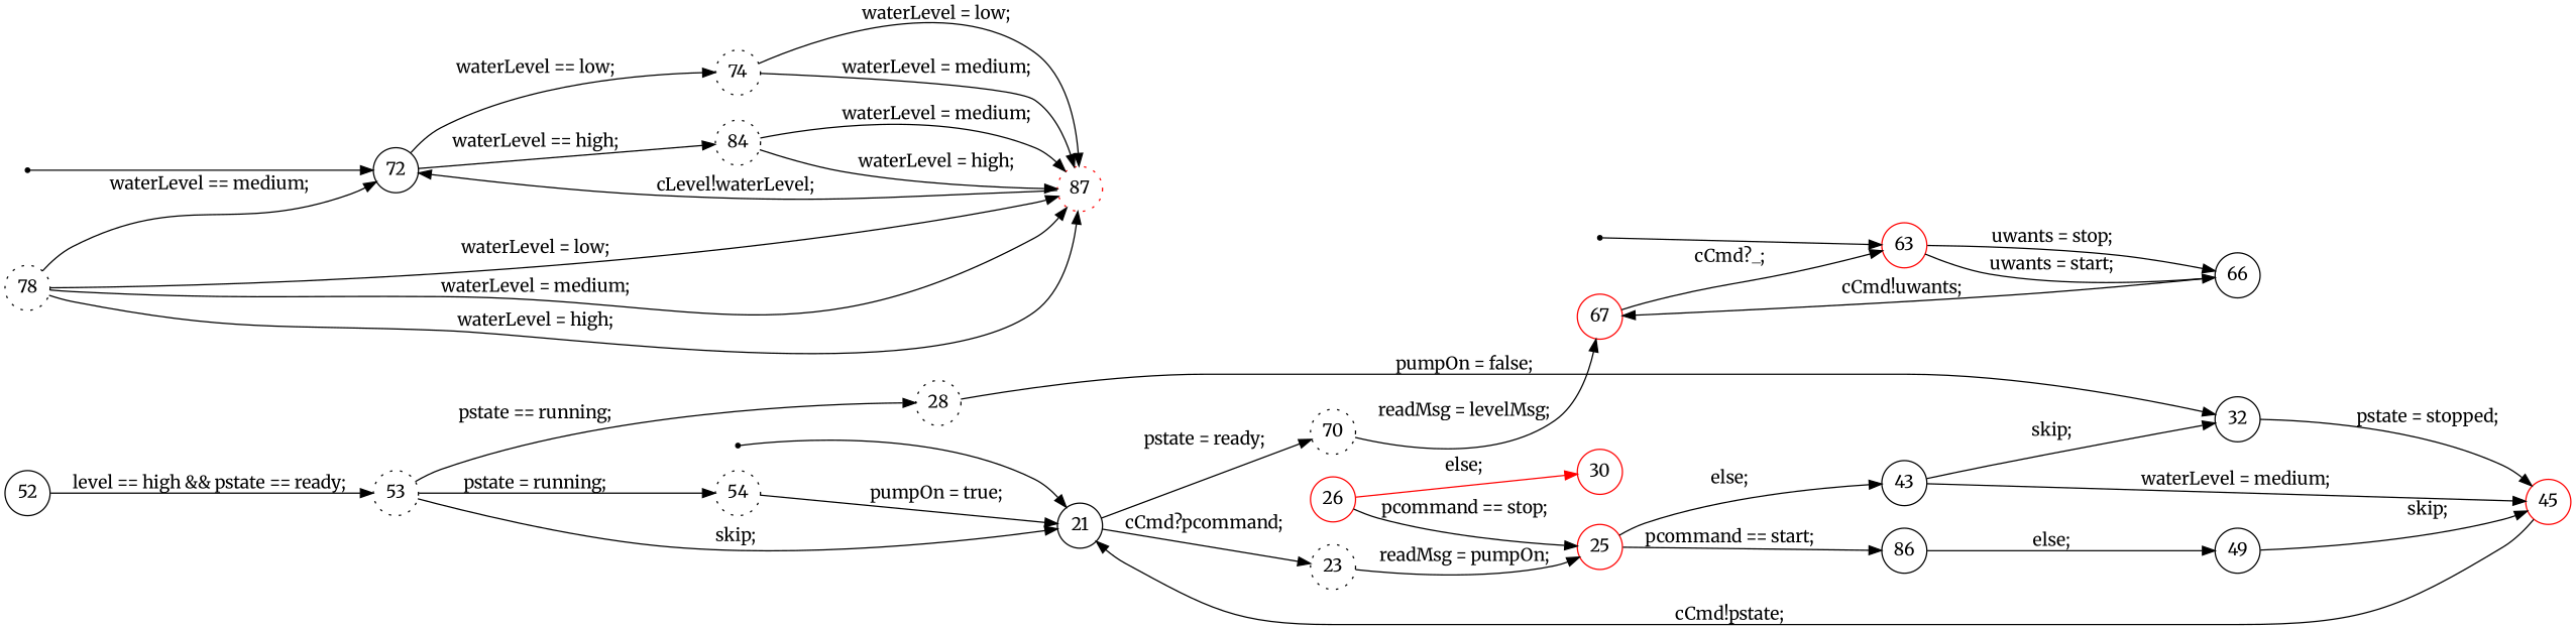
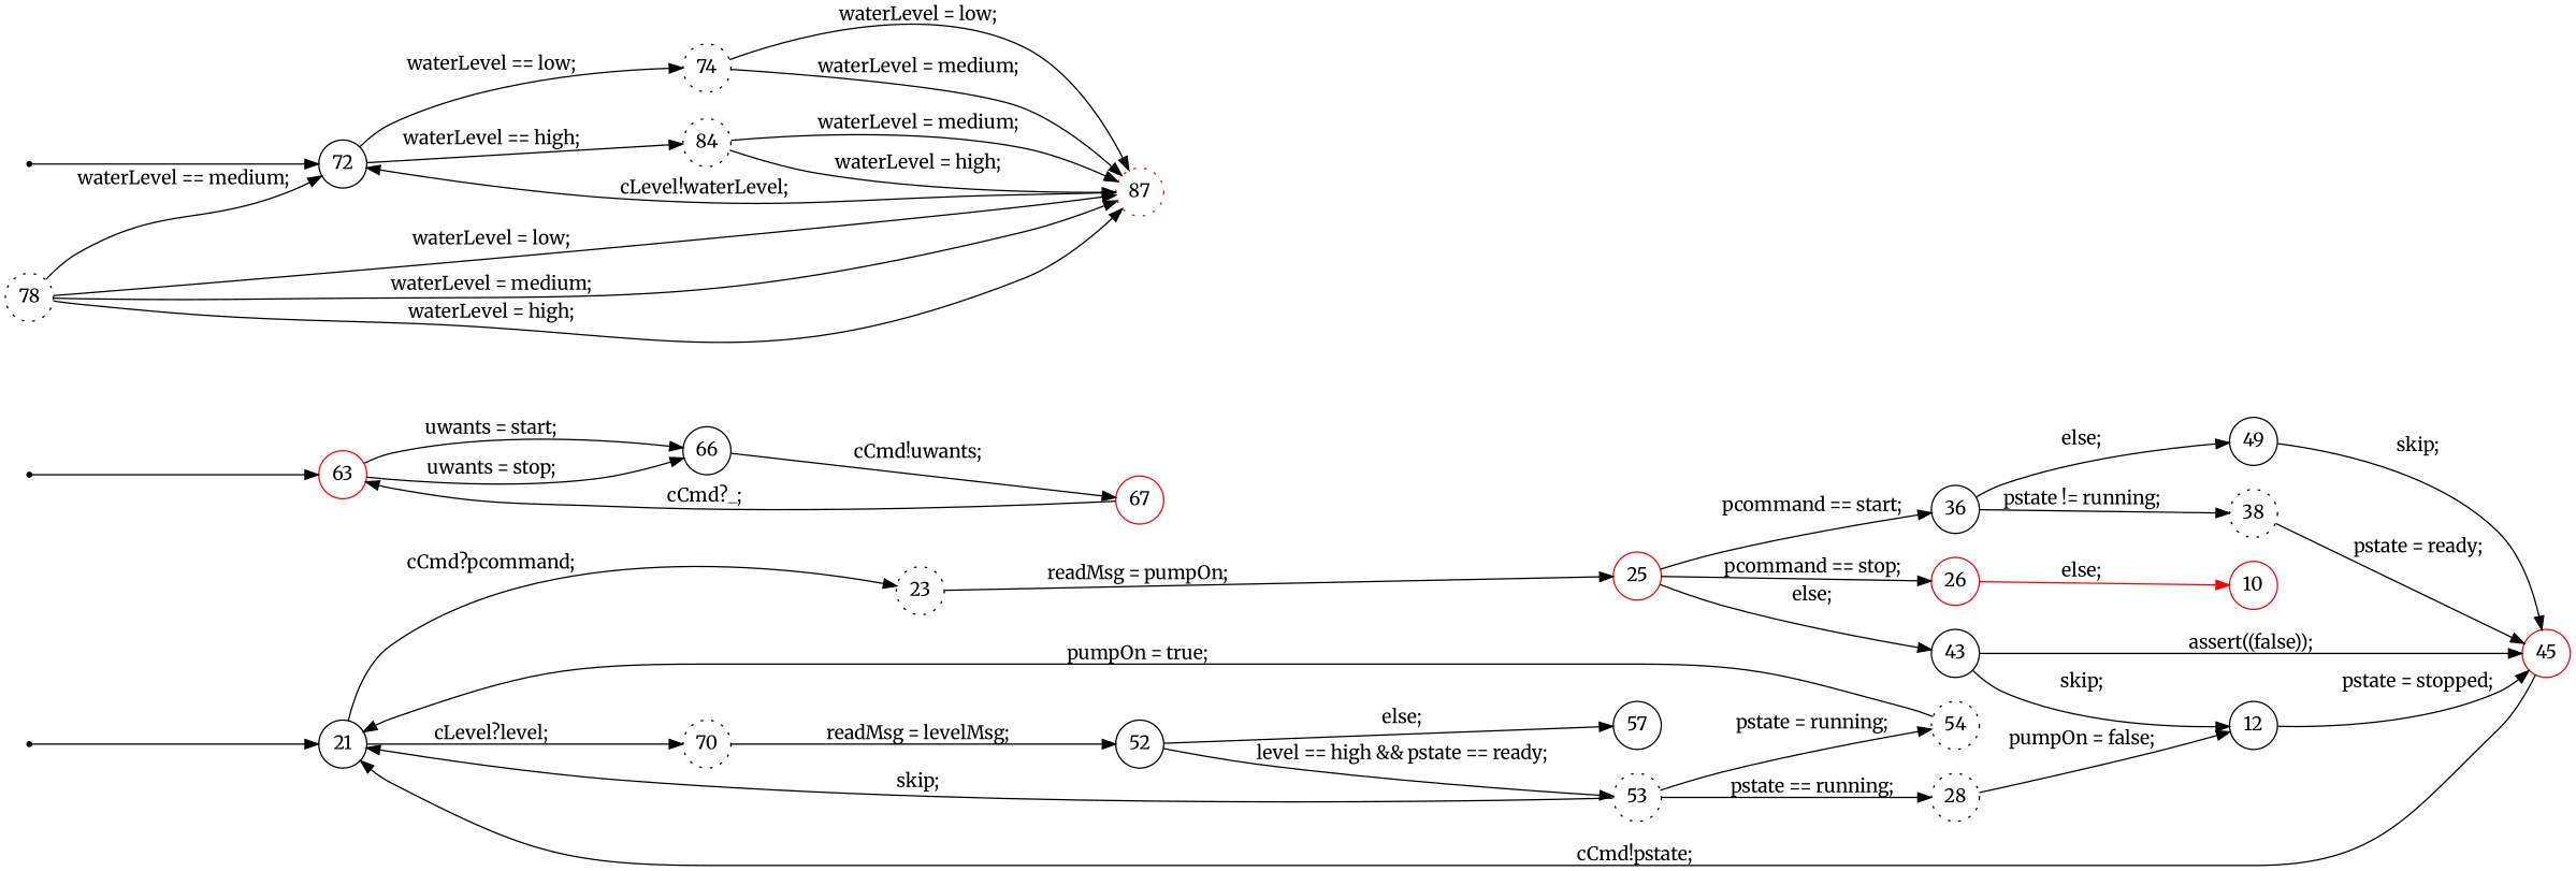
  digraph {
    fontname=Merriweather
    rankdir=LR
    node [fixedsize=true fontname=Merriweather shape=circle]
    edge [fontname=Merriweather]
    n1 [label=21]
    n2 [label=23 style=dotted]
    n3 [label=70 style=dotted]
    n4 [color=red label=25]
    n5 [label=52]
    s94457514602608 [shape=point fixedsize=""]
    n7 [color=red label=63]
    n8 [label=66]
    n9 [color=red label=67]
    s94457514607904 [shape=point fixedsize=""]
    n11 [label=72]
    n12 [label=74 style=dotted]
    n13 [label=84 style=dotted]
    n14 [color=red label=87 style=dotted]
    n15 [label=78 style=dotted]
    s94457514610096 [shape=point fixedsize=""]
    n17 [color=red label=26]
-   n18 [label=86]
+   n18 [label=36]
    n19 [label=43]
-   n20 [color=red label=30]
+   n20 [color=red label=10]
+   n21 [label=38 style=dotted]
    n22 [label=49]
-   n23 [label=32]
+   n23 [label=12]
    n24 [color=red label=45]
    n25 [label=28 style=dotted]
    n26 [label=53 style=dotted]
+   n27 [label=57]
    n28 [label=54 style=dotted]
    n1 -> n2 [label="cCmd?pcommand; "]
-   n1 -> n3 [label="pstate = ready; "]
+   n1 -> n3 [label="cLevel?level; "]
    n2 -> n4 [label="readMsg = pumpOn; "]
-   n3 -> n9 [label="readMsg = levelMsg; "]
-   n17 -> n4 [label="pcommand == stop; "]
+   n3 -> n5 [label="readMsg = levelMsg; "]
+   n4 -> n17 [label="pcommand == stop; "]
    n4 -> n18 [label="pcommand == start; "]
    n4 -> n19 [label="else; "]
    n5 -> n26 [label="level == high && pstate == ready; "]
+   n5 -> n27 [label="else; "]
    s94457514602608 -> n1
    n7 -> n8 [label="uwants = start; "]
    n7 -> n8 [label="uwants = stop; "]
    n8 -> n9 [label="cCmd!uwants; "]
    n9 -> n7 [label="cCmd?_; "]
    s94457514607904 -> n7
    n11 -> n12 [label="waterLevel == low; "]
    n11 -> n13 [label="waterLevel == high; "]
    n12 -> n14 [label="waterLevel = low; "]
    n12 -> n14 [label="waterLevel = medium; "]
    n13 -> n14 [label="waterLevel = medium; "]
    n13 -> n14 [label="waterLevel = high; "]
    n14 -> n11 [label="cLevel!waterLevel; "]
    n15 -> n11 [label="waterLevel == medium; "]
    n15 -> n14 [label="waterLevel = low; "]
    n15 -> n14 [label="waterLevel = medium; "]
    n15 -> n14 [label="waterLevel = high; "]
    s94457514610096 -> n11
    n17 -> n20 [color=red label="else; "]
+   n18 -> n21 [label="pstate != running; "]
    n18 -> n22 [label="else; "]
    n19 -> n23 [label="skip; "]
-   n19 -> n24 [label="waterLevel = medium; "]
+   n19 -> n24 [label="assert((false)); "]
+   n21 -> n24 [label="pstate = ready; "]
    n22 -> n24 [label="skip; "]
    n23 -> n24 [label="pstate = stopped; "]
    n24 -> n1 [label="cCmd!pstate; "]
    n25 -> n23 [label="pumpOn = false; "]
    n26 -> n1 [label="skip; "]
    n26 -> n25 [label="pstate == running; "]
    n26 -> n28 [label="pstate = running; "]
    n28 -> n1 [label="pumpOn = true; "]
  }
